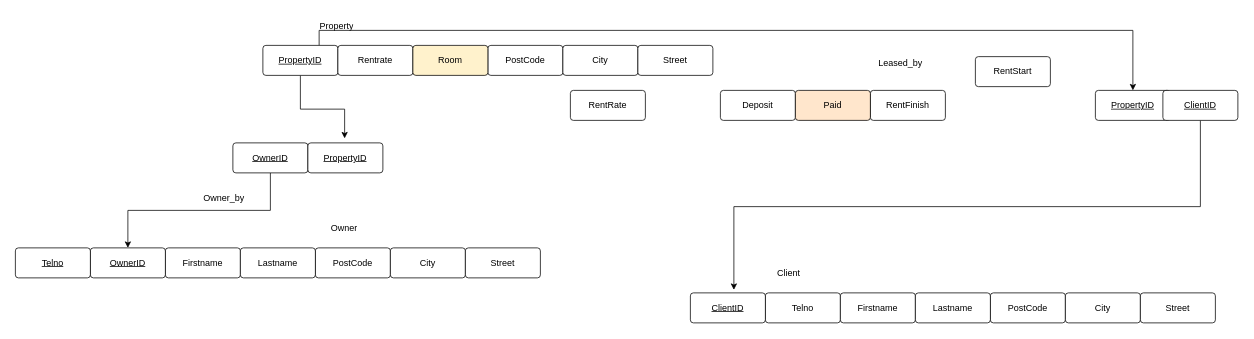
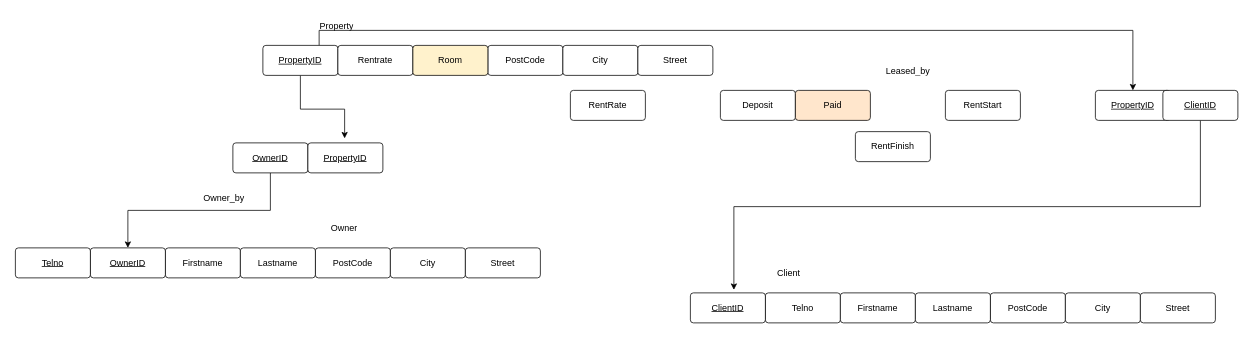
  <mxCell id="0" />
  <mxCell id="1" parent="0" />
  <mxCell id="2" value="PostCode" style="rounded=1;arcSize=10;whiteSpace=wrap;html=1;align=center;" vertex="1" parent="1"><mxGeometry x="650" y="60" width="100" height="40" as="geometry" /></mxCell>
  <mxCell id="3" value="City" style="rounded=1;arcSize=10;whiteSpace=wrap;html=1;align=center;" vertex="1" parent="1"><mxGeometry x="750" y="60" width="100" height="40" as="geometry" /></mxCell>
  <mxCell id="4" value="Street" style="rounded=1;arcSize=10;whiteSpace=wrap;html=1;align=center;" vertex="1" parent="1"><mxGeometry x="850" y="60" width="100" height="40" as="geometry" /></mxCell>
  <mxCell id="5" style="edgeStyle=orthogonalEdgeStyle;rounded=0;orthogonalLoop=1;jettySize=auto;html=1;exitX=0.5;exitY=1;exitDx=0;exitDy=0;entryX=0.49;entryY=-0.15;entryDx=0;entryDy=0;entryPerimeter=0;" edge="1" parent="1" source="7" target="23"><mxGeometry relative="1" as="geometry" /></mxCell>
  <mxCell id="6" style="edgeStyle=orthogonalEdgeStyle;rounded=0;orthogonalLoop=1;jettySize=auto;html=1;exitX=0.75;exitY=0;exitDx=0;exitDy=0;entryX=0.5;entryY=0;entryDx=0;entryDy=0;" edge="1" parent="1" source="7" target="31"><mxGeometry relative="1" as="geometry" /></mxCell>
  <mxCell id="7" value="&lt;u&gt;PropertyID&lt;/u&gt;" style="rounded=1;arcSize=10;whiteSpace=wrap;html=1;align=center;" vertex="1" parent="1"><mxGeometry x="350" y="60" width="100" height="40" as="geometry" /></mxCell>
  <mxCell id="8" value="Rentrate" style="rounded=1;arcSize=10;whiteSpace=wrap;html=1;align=center;" vertex="1" parent="1"><mxGeometry x="450" y="60" width="100" height="40" as="geometry" /></mxCell>
  <mxCell id="9" value="Room" style="rounded=1;arcSize=10;whiteSpace=wrap;html=1;align=center;fillColor=#fff2cc;" vertex="1" parent="1"><mxGeometry x="550" y="60" width="100" height="40" as="geometry" /></mxCell>
  <mxCell id="10" value="Property" style="text;strokeColor=none;fillColor=none;spacingLeft=4;spacingRight=4;overflow=hidden;rotatable=0;points=[[0,0.5],[1,0.5]];portConstraint=eastwest;fontSize=12;whiteSpace=wrap;html=1;" vertex="1" parent="1"><mxGeometry x="420" y="20" width="70" height="30" as="geometry" /></mxCell>
  <mxCell id="11" value="PostCode" style="rounded=1;arcSize=10;whiteSpace=wrap;html=1;align=center;" vertex="1" parent="1"><mxGeometry x="420" y="330" width="100" height="40" as="geometry" /></mxCell>
  <mxCell id="12" value="City" style="rounded=1;arcSize=10;whiteSpace=wrap;html=1;align=center;" vertex="1" parent="1"><mxGeometry x="520" y="330" width="100" height="40" as="geometry" /></mxCell>
  <mxCell id="13" value="Street" style="rounded=1;arcSize=10;whiteSpace=wrap;html=1;align=center;" vertex="1" parent="1"><mxGeometry x="620" y="330" width="100" height="40" as="geometry" /></mxCell>
  <mxCell id="14" value="Owner" style="text;strokeColor=none;fillColor=none;spacingLeft=4;spacingRight=4;overflow=hidden;rotatable=0;points=[[0,0.5],[1,0.5]];portConstraint=eastwest;fontSize=12;whiteSpace=wrap;html=1;" vertex="1" parent="1"><mxGeometry x="435" y="290" width="70" height="30" as="geometry" /></mxCell>
  <mxCell id="15" value="Firstname" style="rounded=1;arcSize=10;whiteSpace=wrap;html=1;align=center;" vertex="1" parent="1"><mxGeometry x="220" y="330" width="100" height="40" as="geometry" /></mxCell>
  <mxCell id="16" value="Lastname" style="rounded=1;arcSize=10;whiteSpace=wrap;html=1;align=center;" vertex="1" parent="1"><mxGeometry x="320" y="330" width="100" height="40" as="geometry" /></mxCell>
  <mxCell id="17" value="&lt;u&gt;OwnerID&lt;/u&gt;" style="rounded=1;arcSize=10;whiteSpace=wrap;html=1;align=center;" vertex="1" parent="1"><mxGeometry x="120" y="330" width="100" height="40" as="geometry" /></mxCell>
  <mxCell id="18" value="PostCode" style="rounded=1;arcSize=10;whiteSpace=wrap;html=1;align=center;" vertex="1" parent="1"><mxGeometry x="1320" y="390" width="100" height="40" as="geometry" /></mxCell>
  <mxCell id="19" value="City" style="rounded=1;arcSize=10;whiteSpace=wrap;html=1;align=center;" vertex="1" parent="1"><mxGeometry x="1420" y="390" width="100" height="40" as="geometry" /></mxCell>
  <mxCell id="20" value="Street" style="rounded=1;arcSize=10;whiteSpace=wrap;html=1;align=center;" vertex="1" parent="1"><mxGeometry x="1520" y="390" width="100" height="40" as="geometry" /></mxCell>
  <mxCell id="21" style="edgeStyle=orthogonalEdgeStyle;rounded=0;orthogonalLoop=1;jettySize=auto;html=1;exitX=0.5;exitY=1;exitDx=0;exitDy=0;entryX=0.5;entryY=0;entryDx=0;entryDy=0;" edge="1" parent="1" source="22" target="17"><mxGeometry relative="1" as="geometry" /></mxCell>
  <mxCell id="22" value="&lt;u&gt;OwnerID&lt;/u&gt;" style="rounded=1;arcSize=10;whiteSpace=wrap;html=1;align=center;" vertex="1" parent="1"><mxGeometry x="310" y="190" width="100" height="40" as="geometry" /></mxCell>
  <mxCell id="23" value="&lt;u&gt;PropertyID&lt;/u&gt;" style="rounded=1;arcSize=10;whiteSpace=wrap;html=1;align=center;" vertex="1" parent="1"><mxGeometry x="410" y="190" width="100" height="40" as="geometry" /></mxCell>
  <mxCell id="24" value="Owner_by" style="text;strokeColor=none;fillColor=none;spacingLeft=4;spacingRight=4;overflow=hidden;rotatable=0;points=[[0,0.5],[1,0.5]];portConstraint=eastwest;fontSize=12;whiteSpace=wrap;html=1;" vertex="1" parent="1"><mxGeometry x="265" y="250" width="70" height="30" as="geometry" /></mxCell>
  <mxCell id="25" value="&lt;u&gt;Telno&lt;/u&gt;" style="rounded=1;arcSize=10;whiteSpace=wrap;html=1;align=center;" vertex="1" parent="1"><mxGeometry x="20" y="330" width="100" height="40" as="geometry" /></mxCell>
- <mxCell id="26" value="RentFinish" style="rounded=1;arcSize=10;whiteSpace=wrap;html=1;align=center;" vertex="1" parent="1"><mxGeometry x="1160" y="120" width="100" height="40" as="geometry" /></mxCell>
- <mxCell id="27" value="RentStart" style="rounded=1;arcSize=10;whiteSpace=wrap;html=1;align=center;" vertex="1" parent="1"><mxGeometry x="1300" y="75" width="100" height="40" as="geometry" /></mxCell>
- <mxCell id="28" value="Leased_by" style="text;strokeColor=none;fillColor=none;spacingLeft=4;spacingRight=4;overflow=hidden;rotatable=0;points=[[0,0.5],[1,0.5]];portConstraint=eastwest;fontSize=12;whiteSpace=wrap;html=1;" vertex="1" parent="1"><mxGeometry x="1165" y="70" width="70" height="30" as="geometry" /></mxCell>
+ <mxCell id="26" value="RentFinish" style="rounded=1;arcSize=10;whiteSpace=wrap;html=1;align=center;" vertex="1" parent="1"><mxGeometry x="1140" y="175" width="100" height="40" as="geometry" /></mxCell>
+ <mxCell id="27" value="RentStart" style="rounded=1;arcSize=10;whiteSpace=wrap;html=1;align=center;" vertex="1" parent="1"><mxGeometry x="1260" y="120" width="100" height="40" as="geometry" /></mxCell>
+ <mxCell id="28" value="Leased_by" style="text;strokeColor=none;fillColor=none;spacingLeft=4;spacingRight=4;overflow=hidden;rotatable=0;points=[[0,0.5],[1,0.5]];portConstraint=eastwest;fontSize=12;whiteSpace=wrap;html=1;" vertex="1" parent="1"><mxGeometry x="1175" y="80" width="70" height="30" as="geometry" /></mxCell>
  <mxCell id="29" value="Deposit" style="rounded=1;arcSize=10;whiteSpace=wrap;html=1;align=center;" vertex="1" parent="1"><mxGeometry x="960" y="120" width="100" height="40" as="geometry" /></mxCell>
  <mxCell id="30" value="Paid" style="rounded=1;arcSize=10;whiteSpace=wrap;html=1;align=center;fillColor=#ffe6cc;" vertex="1" parent="1"><mxGeometry x="1060" y="120" width="100" height="40" as="geometry" /></mxCell>
  <mxCell id="31" value="&lt;u&gt;PropertyID&lt;/u&gt;" style="rounded=1;arcSize=10;whiteSpace=wrap;html=1;align=center;" vertex="1" parent="1"><mxGeometry x="1460" y="120" width="100" height="40" as="geometry" /></mxCell>
  <mxCell id="32" value="RentRate" style="rounded=1;arcSize=10;whiteSpace=wrap;html=1;align=center;" vertex="1" parent="1"><mxGeometry x="760" y="120" width="100" height="40" as="geometry" /></mxCell>
  <mxCell id="33" value="Telno" style="rounded=1;arcSize=10;whiteSpace=wrap;html=1;align=center;" vertex="1" parent="1"><mxGeometry x="1020" y="390" width="100" height="40" as="geometry" /></mxCell>
  <mxCell id="34" value="Firstname" style="rounded=1;arcSize=10;whiteSpace=wrap;html=1;align=center;" vertex="1" parent="1"><mxGeometry x="1120" y="390" width="100" height="40" as="geometry" /></mxCell>
  <mxCell id="35" value="Client" style="text;strokeColor=none;fillColor=none;spacingLeft=4;spacingRight=4;overflow=hidden;rotatable=0;points=[[0,0.5],[1,0.5]];portConstraint=eastwest;fontSize=12;whiteSpace=wrap;html=1;" vertex="1" parent="1"><mxGeometry x="1030" y="350" width="70" height="30" as="geometry" /></mxCell>
  <mxCell id="36" value="&lt;u&gt;ClientID&lt;/u&gt;" style="rounded=1;arcSize=10;whiteSpace=wrap;html=1;align=center;" vertex="1" parent="1"><mxGeometry x="920" y="390" width="100" height="40" as="geometry" /></mxCell>
  <mxCell id="37" value="Lastname" style="rounded=1;arcSize=10;whiteSpace=wrap;html=1;align=center;" vertex="1" parent="1"><mxGeometry x="1220" y="390" width="100" height="40" as="geometry" /></mxCell>
  <mxCell id="38" style="edgeStyle=orthogonalEdgeStyle;rounded=0;orthogonalLoop=1;jettySize=auto;html=1;exitX=0.5;exitY=1;exitDx=0;exitDy=0;entryX=0.58;entryY=-0.1;entryDx=0;entryDy=0;entryPerimeter=0;" edge="1" parent="1" source="39" target="36"><mxGeometry relative="1" as="geometry" /></mxCell>
  <mxCell id="39" value="&lt;u&gt;ClientID&lt;/u&gt;" style="rounded=1;arcSize=10;whiteSpace=wrap;html=1;align=center;" vertex="1" parent="1"><mxGeometry x="1550" y="120" width="100" height="40" as="geometry" /></mxCell>
